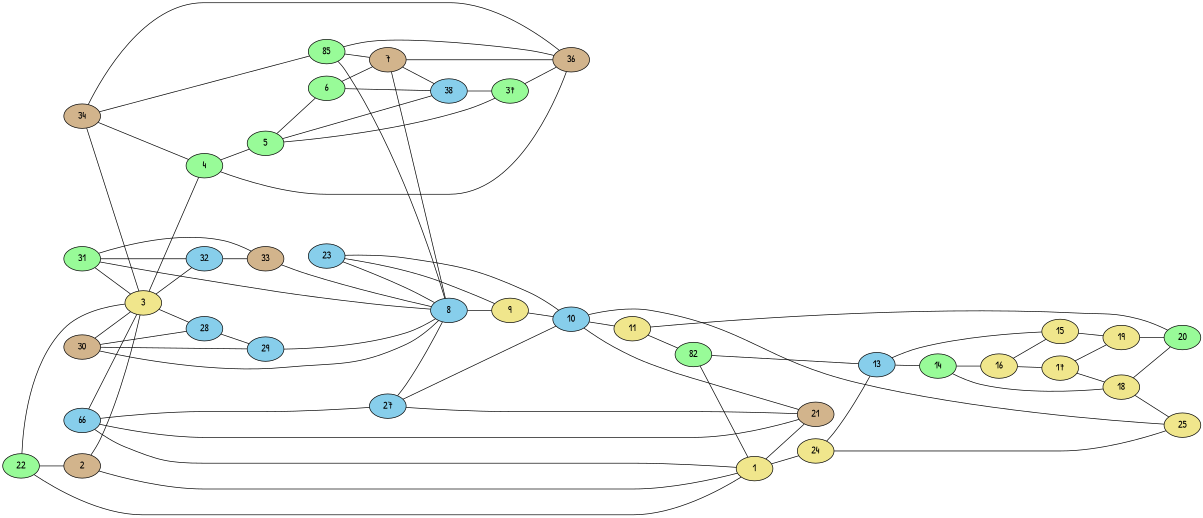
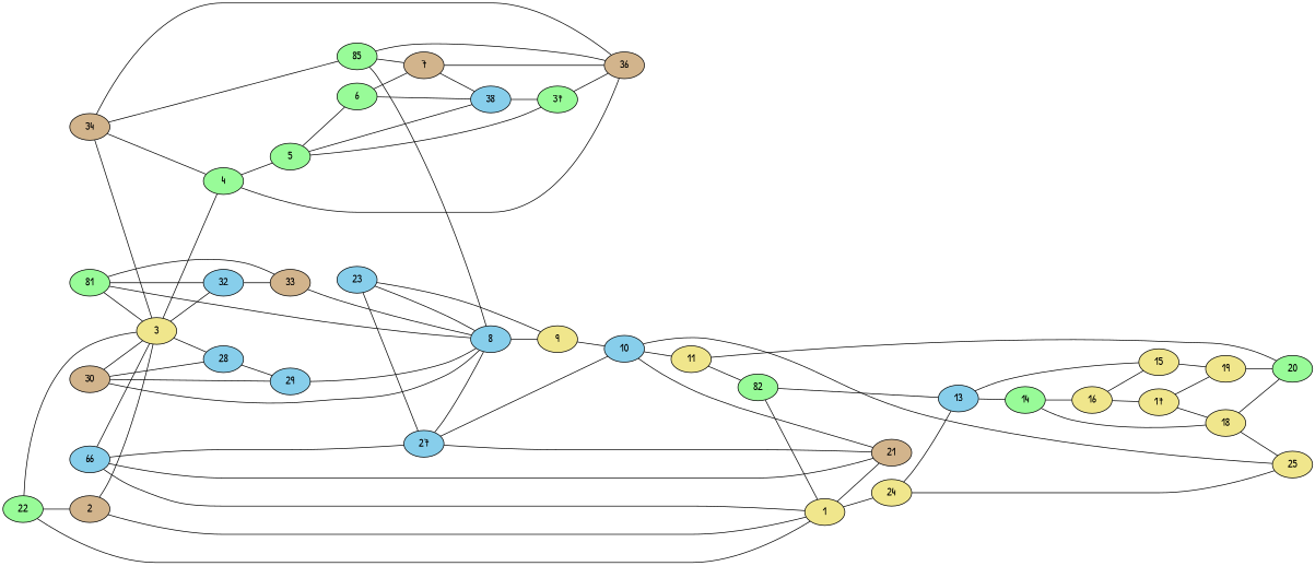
  graph {
    fontname="Patrick Hand"
    rankdir=LR
    node [fillcolor=khaki fontname="Patrick Hand" style=filled]
    edge [fontname="Patrick Hand"]
    2 [fillcolor=tan]
    1
    24
    21 [fillcolor=tan]
    3
    13 [fillcolor=skyblue]
    10 [fillcolor=skyblue]
    4 [fillcolor=palegreen]
    28 [fillcolor=skyblue]
    32 [fillcolor=skyblue]
    5 [fillcolor=palegreen]
    36 [fillcolor=tan]
    29 [fillcolor=skyblue]
    33 [fillcolor=tan]
    6 [fillcolor=palegreen]
    38 [fillcolor=skyblue]
    7 [fillcolor=tan]
    37 [fillcolor=palegreen]
    8 [fillcolor=skyblue]
    9
    11
    25
    n23 [fillcolor=palegreen label=82]
    15
    14 [fillcolor=palegreen]
    19
    18
    16
    20 [fillcolor=palegreen]
    17
    22 [fillcolor=palegreen]
    23 [fillcolor=skyblue]
    n33 [fillcolor=skyblue label=66]
    27 [fillcolor=skyblue]
    30 [fillcolor=tan]
-   31 [fillcolor=palegreen]
+   31 [fillcolor=palegreen label=81]
    34 [fillcolor=tan]
    n38 [fillcolor=palegreen label=85]
    2 -- 3
    1 -- 2
    1 -- 24
    1 -- 21
    24 -- 13
    21 -- 10
    3 -- 4
    3 -- 28
    3 -- 32
    13 -- 15
    13 -- 14
    10 -- 11
    10 -- 25
    4 -- 5
    4 -- 36
    28 -- 29
    32 -- 33
    5 -- 6
    5 -- 38
    36 -- 7
    29 -- 8
    33 -- 8
    6 -- 7
    38 -- 6
    38 -- 37
    7 -- 38
-   7 -- 8
    37 -- 5
    37 -- 36
    8 -- 9
    9 -- 10
    11 -- n23
    25 -- 24
    n23 -- 1
    n23 -- 13
    15 -- 19
    14 -- 18
    14 -- 16
    19 -- 20
    18 -- 25
    18 -- 20
    16 -- 15
    16 -- 17
    20 -- 11
    17 -- 19
    17 -- 18
    22 -- 2
    22 -- 1
    22 -- 3
-   23 -- 10
+   23 -- 27
    23 -- 8
    23 -- 9
    n33 -- 1
    n33 -- 21
    n33 -- 3
    n33 -- 27
    27 -- 21
    27 -- 10
    27 -- 8
    30 -- 3
    30 -- 28
    30 -- 29
    30 -- 8
    31 -- 3
    31 -- 32
    31 -- 33
    31 -- 8
    34 -- 3
    34 -- 4
    34 -- 36
    34 -- n38
    n38 -- 36
    n38 -- 7
    n38 -- 8
  }
